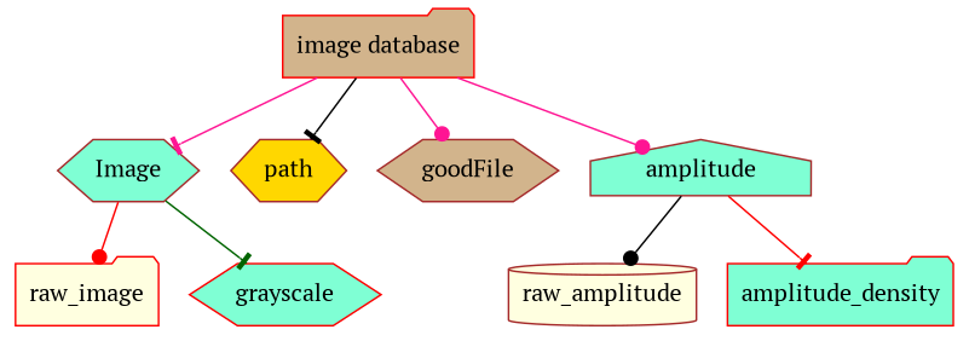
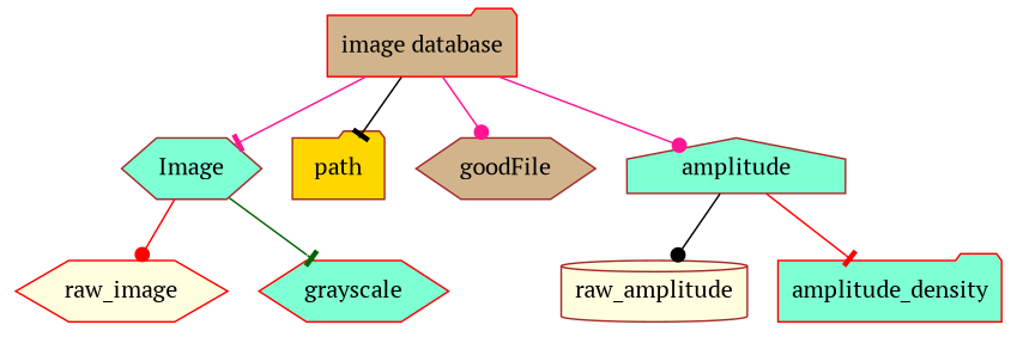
  digraph {
    fontname="PT Serif"
    node [color=brown fillcolor=aquamarine fontname="PT Serif" shape=hexagon style=filled]
    edge [arrowhead=tee color=deeppink fontname="PT Serif"]
    n1 [color=red fillcolor=tan label="image database" shape=folder]
    Image
-   path [fillcolor=gold]
+   path [fillcolor=gold shape=folder]
    goodFile [fillcolor=tan]
    amplitude [shape=house]
-   raw_image [color=red fillcolor=lightyellow shape=folder]
+   raw_image [color=red fillcolor=lightyellow]
    grayscale [color=red]
    raw_amplitude [fillcolor=lightyellow shape=cylinder]
    amplitude_density [color=red shape=folder]
    n1 -> Image
    n1 -> path [color=black]
    n1 -> goodFile [arrowhead=dot]
    n1 -> amplitude [arrowhead=dot]
    Image -> raw_image [arrowhead=dot color=red]
    Image -> grayscale [color=darkgreen]
    amplitude -> raw_amplitude [arrowhead=dot color=black]
    amplitude -> amplitude_density [color=red]
  }
